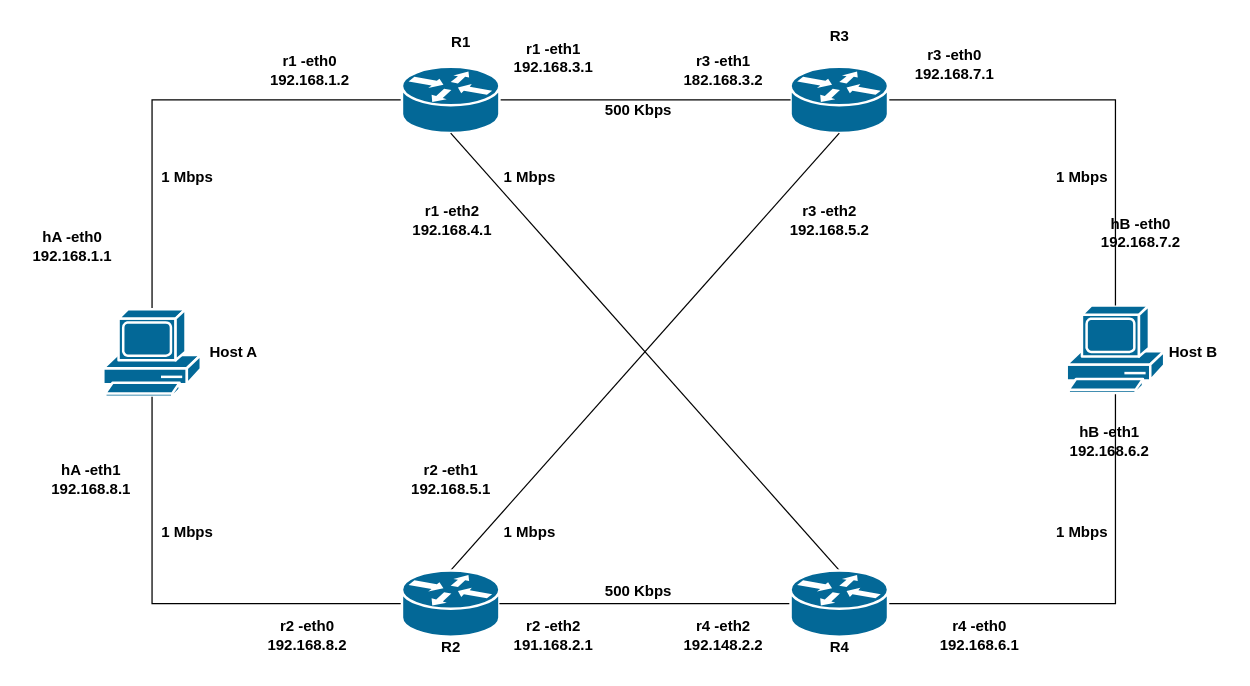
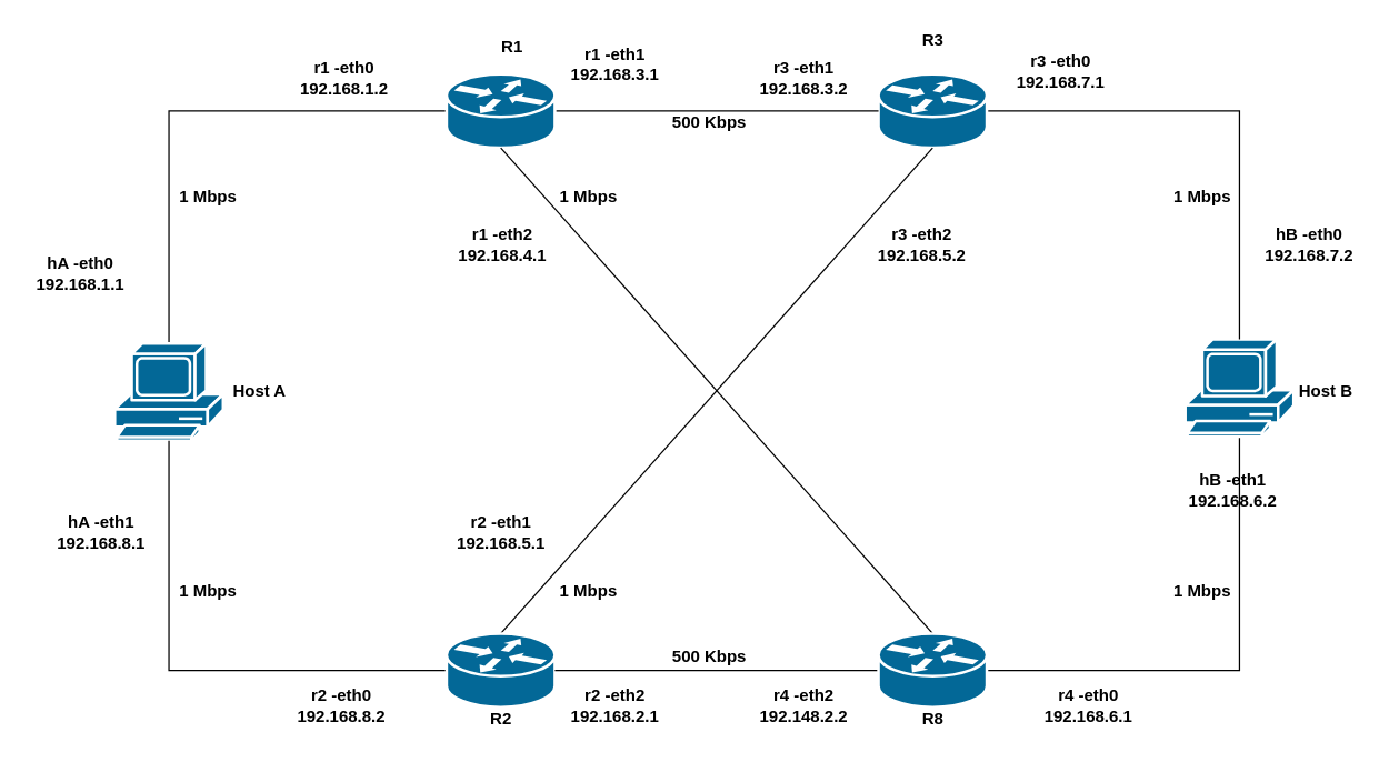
  <mxCell id="0" />
  <mxCell id="1" parent="0" />
  <mxCell id="2" style="edgeStyle=orthogonalEdgeStyle;rounded=0;orthogonalLoop=1;jettySize=auto;html=1;exitX=0.5;exitY=0;exitDx=0;exitDy=0;exitPerimeter=0;entryX=0;entryY=0.5;entryDx=0;entryDy=0;entryPerimeter=0;endArrow=none;endFill=0;" parent="1" source="3" target="9" edge="1"><mxGeometry relative="1" as="geometry" /></mxCell>
  <mxCell id="3" value="" style="shape=mxgraph.cisco.computers_and_peripherals.pc;sketch=0;html=1;pointerEvents=1;dashed=0;fillColor=#036897;strokeColor=#ffffff;strokeWidth=2;verticalLabelPosition=bottom;verticalAlign=top;align=center;outlineConnect=0;" parent="1" vertex="1"><mxGeometry x="82" y="247" width="78" height="70" as="geometry" /></mxCell>
  <mxCell id="4" style="edgeStyle=orthogonalEdgeStyle;rounded=0;orthogonalLoop=1;jettySize=auto;html=1;exitX=0.5;exitY=1;exitDx=0;exitDy=0;exitPerimeter=0;entryX=1;entryY=0.5;entryDx=0;entryDy=0;entryPerimeter=0;endArrow=none;endFill=0;" parent="1" source="5" target="15" edge="1"><mxGeometry relative="1" as="geometry" /></mxCell>
  <mxCell id="5" value="" style="shape=mxgraph.cisco.computers_and_peripherals.pc;sketch=0;html=1;pointerEvents=1;dashed=0;fillColor=#036897;strokeColor=#ffffff;strokeWidth=2;verticalLabelPosition=bottom;verticalAlign=top;align=center;outlineConnect=0;" parent="1" vertex="1"><mxGeometry x="853" y="244" width="78" height="70" as="geometry" /></mxCell>
  <mxCell id="6" style="edgeStyle=orthogonalEdgeStyle;rounded=0;orthogonalLoop=1;jettySize=auto;html=1;exitX=1;exitY=0.5;exitDx=0;exitDy=0;exitPerimeter=0;entryX=0.5;entryY=0;entryDx=0;entryDy=0;entryPerimeter=0;endArrow=none;endFill=0;" parent="1" source="7" target="5" edge="1"><mxGeometry relative="1" as="geometry" /></mxCell>
  <mxCell id="7" value="" style="shape=mxgraph.cisco.routers.router;sketch=0;html=1;pointerEvents=1;dashed=0;fillColor=#036897;strokeColor=#ffffff;strokeWidth=2;verticalLabelPosition=bottom;verticalAlign=top;align=center;outlineConnect=0;" parent="1" vertex="1"><mxGeometry x="632" y="53" width="78" height="53" as="geometry" /></mxCell>
  <mxCell id="8" style="edgeStyle=orthogonalEdgeStyle;rounded=0;orthogonalLoop=1;jettySize=auto;html=1;exitX=1;exitY=0.5;exitDx=0;exitDy=0;exitPerimeter=0;entryX=0;entryY=0.5;entryDx=0;entryDy=0;entryPerimeter=0;endArrow=none;endFill=0;" parent="1" source="9" target="7" edge="1"><mxGeometry relative="1" as="geometry" /></mxCell>
  <mxCell id="9" value="" style="shape=mxgraph.cisco.routers.router;sketch=0;html=1;pointerEvents=1;dashed=0;fillColor=#036897;strokeColor=#ffffff;strokeWidth=2;verticalLabelPosition=bottom;verticalAlign=top;align=center;outlineConnect=0;" parent="1" vertex="1"><mxGeometry x="321" y="53" width="78" height="53" as="geometry" /></mxCell>
  <mxCell id="10" style="edgeStyle=orthogonalEdgeStyle;rounded=0;orthogonalLoop=1;jettySize=auto;html=1;exitX=0;exitY=0.5;exitDx=0;exitDy=0;exitPerimeter=0;entryX=0.5;entryY=1;entryDx=0;entryDy=0;entryPerimeter=0;endArrow=none;endFill=0;" parent="1" source="12" target="3" edge="1"><mxGeometry relative="1" as="geometry" /></mxCell>
  <mxCell id="11" style="rounded=0;orthogonalLoop=1;jettySize=auto;html=1;exitX=0.5;exitY=0;exitDx=0;exitDy=0;exitPerimeter=0;entryX=0.5;entryY=1;entryDx=0;entryDy=0;entryPerimeter=0;endArrow=none;endFill=0;" parent="1" source="12" target="7" edge="1"><mxGeometry relative="1" as="geometry" /></mxCell>
  <mxCell id="12" value="" style="shape=mxgraph.cisco.routers.router;sketch=0;html=1;pointerEvents=1;dashed=0;fillColor=#036897;strokeColor=#ffffff;strokeWidth=2;verticalLabelPosition=bottom;verticalAlign=top;align=center;outlineConnect=0;" parent="1" vertex="1"><mxGeometry x="321" y="456" width="78" height="53" as="geometry" /></mxCell>
  <mxCell id="13" style="edgeStyle=orthogonalEdgeStyle;rounded=0;orthogonalLoop=1;jettySize=auto;html=1;exitX=0;exitY=0.5;exitDx=0;exitDy=0;exitPerimeter=0;endArrow=none;endFill=0;" parent="1" source="15" target="12" edge="1"><mxGeometry relative="1" as="geometry" /></mxCell>
  <mxCell id="14" style="rounded=0;orthogonalLoop=1;jettySize=auto;html=1;exitX=0.5;exitY=0;exitDx=0;exitDy=0;exitPerimeter=0;entryX=0.5;entryY=1;entryDx=0;entryDy=0;entryPerimeter=0;endArrow=none;endFill=0;" parent="1" source="15" target="9" edge="1"><mxGeometry relative="1" as="geometry" /></mxCell>
  <mxCell id="15" value="" style="shape=mxgraph.cisco.routers.router;sketch=0;html=1;pointerEvents=1;dashed=0;fillColor=#036897;strokeColor=#ffffff;strokeWidth=2;verticalLabelPosition=bottom;verticalAlign=top;align=center;outlineConnect=0;" parent="1" vertex="1"><mxGeometry x="632" y="456" width="78" height="53" as="geometry" /></mxCell>
  <mxCell id="16" value="&lt;b&gt;Host A&lt;/b&gt;" style="text;html=1;align=center;verticalAlign=middle;resizable=0;points=[];autosize=1;strokeColor=none;fillColor=none;" parent="1" vertex="1"><mxGeometry x="162" y="273" width="48" height="18" as="geometry" /></mxCell>
  <mxCell id="17" value="&lt;b&gt;Host B&lt;/b&gt;" style="text;html=1;align=center;verticalAlign=middle;resizable=0;points=[];autosize=1;strokeColor=none;fillColor=none;" parent="1" vertex="1"><mxGeometry x="929" y="273" width="49" height="18" as="geometry" /></mxCell>
  <mxCell id="18" value="&lt;b&gt;R1&lt;/b&gt;" style="text;html=1;align=center;verticalAlign=middle;resizable=0;points=[];autosize=1;strokeColor=none;fillColor=none;" parent="1" vertex="1"><mxGeometry x="355" y="25" width="25" height="18" as="geometry" /></mxCell>
  <mxCell id="19" value="&lt;b&gt;R3&lt;/b&gt;" style="text;html=1;align=center;verticalAlign=middle;resizable=0;points=[];autosize=1;strokeColor=none;fillColor=none;" parent="1" vertex="1"><mxGeometry x="658.5" y="20" width="25" height="18" as="geometry" /></mxCell>
  <mxCell id="20" value="&lt;b&gt;R2&lt;/b&gt;" style="text;html=1;align=center;verticalAlign=middle;resizable=0;points=[];autosize=1;strokeColor=none;fillColor=none;" parent="1" vertex="1"><mxGeometry x="347.5" y="509" width="25" height="18" as="geometry" /></mxCell>
- <mxCell id="21" value="&lt;b&gt;R4&lt;/b&gt;" style="text;html=1;align=center;verticalAlign=middle;resizable=0;points=[];autosize=1;strokeColor=none;fillColor=none;" parent="1" vertex="1"><mxGeometry x="658.5" y="509" width="25" height="18" as="geometry" /></mxCell>
+ <mxCell id="21" value="&lt;b&gt;R8&lt;/b&gt;" style="text;html=1;align=center;verticalAlign=middle;resizable=0;points=[];autosize=1;strokeColor=none;fillColor=none;" parent="1" vertex="1"><mxGeometry x="658.5" y="509" width="25" height="18" as="geometry" /></mxCell>
  <mxCell id="22" value="&lt;b&gt;1 Mbps&lt;/b&gt;" style="text;html=1;align=center;verticalAlign=middle;resizable=0;points=[];autosize=1;strokeColor=none;fillColor=none;" parent="1" vertex="1"><mxGeometry x="123" y="133" width="51" height="18" as="geometry" /></mxCell>
  <mxCell id="23" value="&lt;b&gt;1 Mbps&lt;/b&gt;" style="text;html=1;align=center;verticalAlign=middle;resizable=0;points=[];autosize=1;strokeColor=none;fillColor=none;" parent="1" vertex="1"><mxGeometry x="839" y="133" width="51" height="18" as="geometry" /></mxCell>
  <mxCell id="24" value="&lt;b&gt;1 Mbps&lt;/b&gt;" style="text;html=1;align=center;verticalAlign=middle;resizable=0;points=[];autosize=1;strokeColor=none;fillColor=none;" parent="1" vertex="1"><mxGeometry x="123" y="417" width="51" height="18" as="geometry" /></mxCell>
  <mxCell id="25" value="&lt;b&gt;1 Mbps&lt;/b&gt;" style="text;html=1;align=center;verticalAlign=middle;resizable=0;points=[];autosize=1;strokeColor=none;fillColor=none;" parent="1" vertex="1"><mxGeometry x="839" y="417" width="51" height="18" as="geometry" /></mxCell>
  <mxCell id="26" value="&lt;b&gt;500 Kbps&lt;/b&gt;" style="text;html=1;align=center;verticalAlign=middle;resizable=0;points=[];autosize=1;strokeColor=none;fillColor=none;" parent="1" vertex="1"><mxGeometry x="478" y="464" width="63" height="18" as="geometry" /></mxCell>
  <mxCell id="27" value="&lt;b&gt;500 Kbps&lt;/b&gt;" style="text;html=1;align=center;verticalAlign=middle;resizable=0;points=[];autosize=1;strokeColor=none;fillColor=none;" parent="1" vertex="1"><mxGeometry x="478" y="79" width="63" height="18" as="geometry" /></mxCell>
  <mxCell id="28" value="&lt;b&gt;1 Mbps&lt;/b&gt;" style="text;html=1;align=center;verticalAlign=middle;resizable=0;points=[];autosize=1;strokeColor=none;fillColor=none;" parent="1" vertex="1"><mxGeometry x="397" y="133" width="51" height="18" as="geometry" /></mxCell>
  <mxCell id="29" value="&lt;b&gt;1 Mbps&lt;/b&gt;" style="text;html=1;align=center;verticalAlign=middle;resizable=0;points=[];autosize=1;strokeColor=none;fillColor=none;" parent="1" vertex="1"><mxGeometry x="397" y="417" width="51" height="18" as="geometry" /></mxCell>
  <mxCell id="30" value="&lt;b&gt;hA -eth0&lt;br&gt;192.168.1.1&lt;/b&gt;" style="text;html=1;align=center;verticalAlign=middle;resizable=0;points=[];autosize=1;strokeColor=none;fillColor=none;" parent="1" vertex="1"><mxGeometry x="20" y="181" width="73" height="32" as="geometry" /></mxCell>
  <mxCell id="31" value="&lt;b&gt;hA -eth1&lt;br&gt;192.168.8.1&lt;/b&gt;" style="text;html=1;align=center;verticalAlign=middle;resizable=0;points=[];autosize=1;strokeColor=none;fillColor=none;" parent="1" vertex="1"><mxGeometry x="35" y="367" width="73" height="32" as="geometry" /></mxCell>
  <mxCell id="32" value="&lt;b&gt;r1 -eth0&lt;br&gt;192.168.1.2&lt;/b&gt;" style="text;html=1;align=center;verticalAlign=middle;resizable=0;points=[];autosize=1;strokeColor=none;fillColor=none;" parent="1" vertex="1"><mxGeometry x="210" y="40" width="73" height="32" as="geometry" /></mxCell>
  <mxCell id="33" value="&lt;b&gt;r1 -eth2&lt;br&gt;192.168.4.1&lt;/b&gt;" style="text;html=1;align=center;verticalAlign=middle;resizable=0;points=[];autosize=1;strokeColor=none;fillColor=none;" parent="1" vertex="1"><mxGeometry x="324" y="160" width="73" height="32" as="geometry" /></mxCell>
  <mxCell id="34" value="&lt;b&gt;r2 -eth1&lt;br&gt;192.168.5.1&lt;/b&gt;" style="text;html=1;align=center;verticalAlign=middle;resizable=0;points=[];autosize=1;strokeColor=none;fillColor=none;" parent="1" vertex="1"><mxGeometry x="323.5" y="367" width="73" height="32" as="geometry" /></mxCell>
  <mxCell id="35" value="&lt;b&gt;r2 -eth0&lt;br&gt;192.168.8.2&lt;/b&gt;" style="text;html=1;align=center;verticalAlign=middle;resizable=0;points=[];autosize=1;strokeColor=none;fillColor=none;" parent="1" vertex="1"><mxGeometry x="208" y="492" width="73" height="32" as="geometry" /></mxCell>
- <mxCell id="36" value="&lt;b&gt;r2 -eth2&lt;br&gt;191.168.2.1&lt;/b&gt;" style="text;html=1;align=center;verticalAlign=middle;resizable=0;points=[];autosize=1;strokeColor=none;fillColor=none;" parent="1" vertex="1"><mxGeometry x="405" y="492" width="73" height="32" as="geometry" /></mxCell>
+ <mxCell id="36" value="&lt;b&gt;r2 -eth2&lt;br&gt;192.168.2.1&lt;/b&gt;" style="text;html=1;align=center;verticalAlign=middle;resizable=0;points=[];autosize=1;strokeColor=none;fillColor=none;" parent="1" vertex="1"><mxGeometry x="405" y="492" width="73" height="32" as="geometry" /></mxCell>
  <mxCell id="37" value="&lt;b&gt;r4 -eth2&lt;br&gt;192.148.2.2&lt;/b&gt;" style="text;html=1;align=center;verticalAlign=middle;resizable=0;points=[];autosize=1;strokeColor=none;fillColor=none;" parent="1" vertex="1"><mxGeometry x="541" y="492" width="73" height="32" as="geometry" /></mxCell>
  <mxCell id="38" value="&lt;b&gt;r4 -eth0&lt;br&gt;192.168.6.1&lt;/b&gt;" style="text;html=1;align=center;verticalAlign=middle;resizable=0;points=[];autosize=1;strokeColor=none;fillColor=none;" parent="1" vertex="1"><mxGeometry x="746" y="492" width="73" height="32" as="geometry" /></mxCell>
  <mxCell id="39" value="&lt;b&gt;r1 -eth1&lt;br&gt;192.168.3.1&lt;/b&gt;" style="text;html=1;align=center;verticalAlign=middle;resizable=0;points=[];autosize=1;strokeColor=none;fillColor=none;" parent="1" vertex="1"><mxGeometry x="405" y="30" width="73" height="32" as="geometry" /></mxCell>
- <mxCell id="40" value="&lt;b&gt;r3 -eth1&lt;br&gt;182.168.3.2&lt;/b&gt;" style="text;html=1;align=center;verticalAlign=middle;resizable=0;points=[];autosize=1;strokeColor=none;fillColor=none;" parent="1" vertex="1"><mxGeometry x="541" y="40" width="73" height="32" as="geometry" /></mxCell>
+ <mxCell id="40" value="&lt;b&gt;r3 -eth1&lt;br&gt;192.168.3.2&lt;/b&gt;" style="text;html=1;align=center;verticalAlign=middle;resizable=0;points=[];autosize=1;strokeColor=none;fillColor=none;" parent="1" vertex="1"><mxGeometry x="541" y="40" width="73" height="32" as="geometry" /></mxCell>
  <mxCell id="41" value="&lt;b&gt;r3 -eth2&lt;br&gt;192.168.5.2&lt;/b&gt;" style="text;html=1;align=center;verticalAlign=middle;resizable=0;points=[];autosize=1;strokeColor=none;fillColor=none;" parent="1" vertex="1"><mxGeometry x="626" y="160" width="73" height="32" as="geometry" /></mxCell>
  <mxCell id="42" value="&lt;b&gt;r3 -eth0&lt;br&gt;192.168.7.1&lt;/b&gt;" style="text;html=1;align=center;verticalAlign=middle;resizable=0;points=[];autosize=1;strokeColor=none;fillColor=none;" parent="1" vertex="1"><mxGeometry x="726" y="35" width="73" height="32" as="geometry" /></mxCell>
- <mxCell id="43" value="&lt;b&gt;hB -eth0&lt;br&gt;192.168.7.2&lt;/b&gt;" style="text;html=1;align=center;verticalAlign=middle;resizable=0;points=[];autosize=1;strokeColor=none;fillColor=none;" parent="1" vertex="1"><mxGeometry x="875" y="170" width="73" height="32" as="geometry" /></mxCell>
+ <mxCell id="43" value="&lt;b&gt;hB -eth0&lt;br&gt;192.168.7.2&lt;/b&gt;" style="text;html=1;align=center;verticalAlign=middle;resizable=0;points=[];autosize=1;strokeColor=none;fillColor=none;" parent="1" vertex="1"><mxGeometry x="905" y="160" width="73" height="32" as="geometry" /></mxCell>
  <mxCell id="44" value="&lt;b&gt;hB -eth1&lt;br&gt;192.168.6.2&lt;/b&gt;" style="text;html=1;align=center;verticalAlign=middle;resizable=0;points=[];autosize=1;strokeColor=none;fillColor=none;" parent="1" vertex="1"><mxGeometry x="850" y="337" width="73" height="32" as="geometry" /></mxCell>
